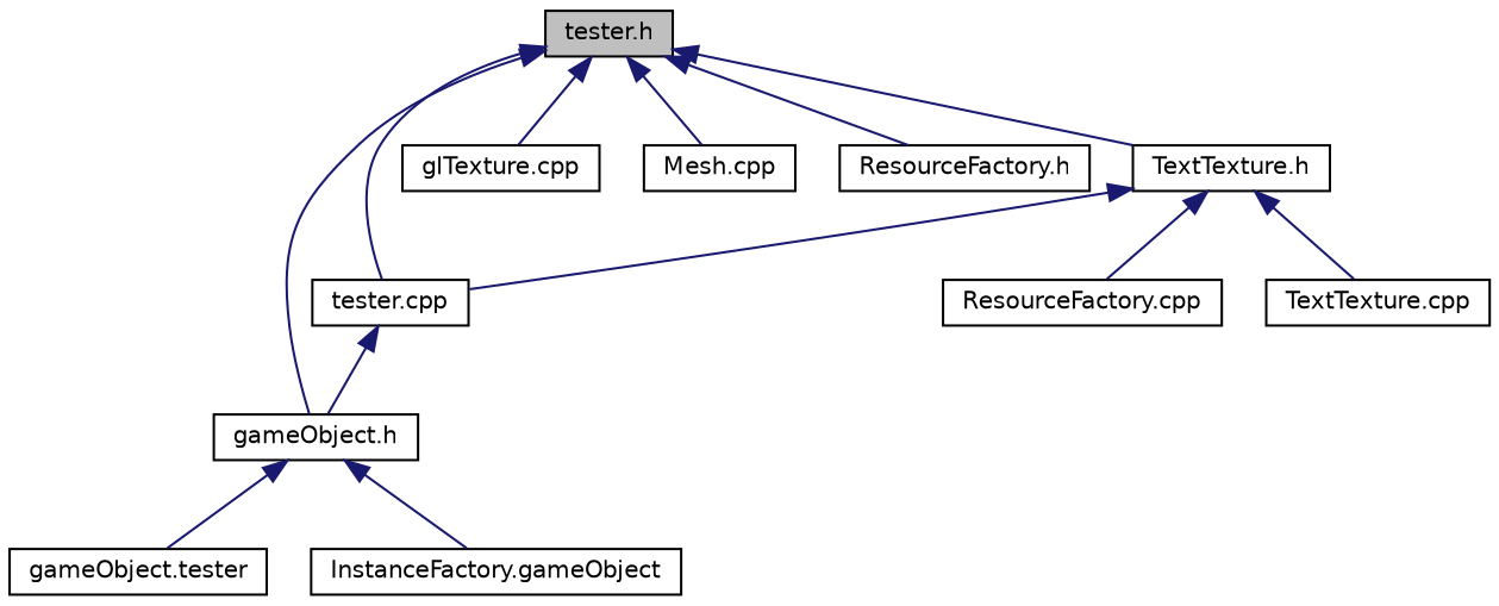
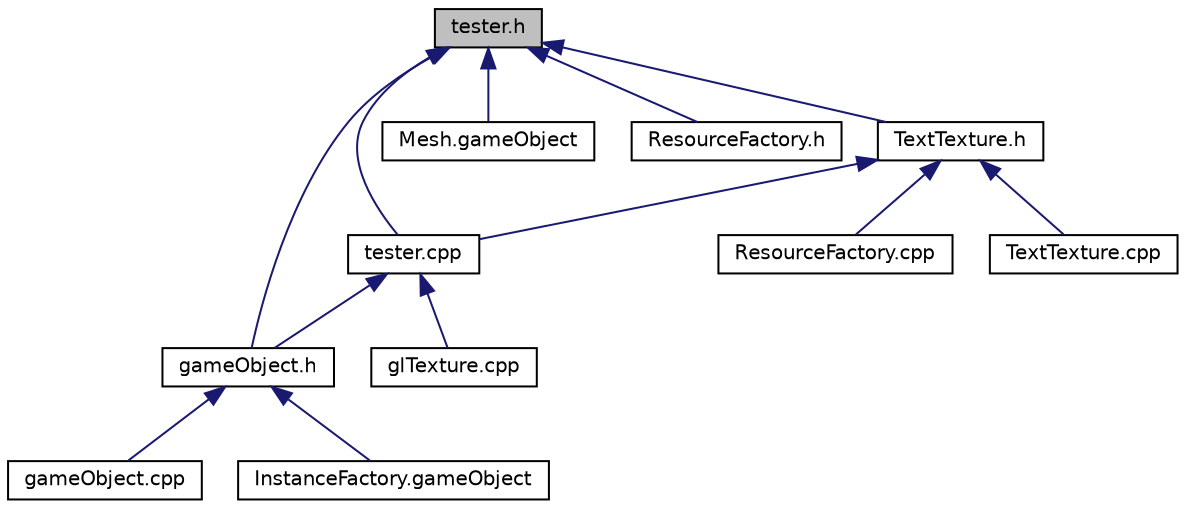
  digraph {
    node [color=black fillcolor=white fontname=Helvetica fontsize=10 shape=record style=filled]
    edge [color=midnightblue dir=back fontname=Helvetica fontsize=10 labelfontname=Helvetica labelfontsize=10 style=solid]
    n1 [fillcolor=grey75 fontcolor=black height=0.2 label="tester.h" width=0.4]
    n2 [height=0.2 label="gameObject.h" width=0.4]
    n3 [height=0.2 label="tester.cpp" width=0.4]
    n4 [height=0.2 label="glTexture.cpp" width=0.4]
-   n5 [height=0.2 label="Mesh.cpp" width=0.4]
+   n5 [height=0.2 label="Mesh.gameObject" width=0.4]
    n6 [height=0.2 label="ResourceFactory.h" width=0.4]
    n7 [height=0.2 label="TextTexture.h" width=0.4]
-   n8 [height=0.2 label="gameObject.tester" width=0.4]
+   n8 [height=0.2 label="gameObject.cpp" width=0.4]
    n9 [height=0.2 label="InstanceFactory.gameObject" width=0.4]
    n10 [height=0.2 label="ResourceFactory.cpp" width=0.4]
    n11 [height=0.2 label="TextTexture.cpp" width=0.4]
    n1 -> n2
    n1 -> n3
-   n1 -> n4
+   n3 -> n4
    n1 -> n5
    n1 -> n6
    n1 -> n7
    n2 -> n8
    n2 -> n9
    n3 -> n2
    n7 -> n3
    n7 -> n10
    n7 -> n11
  }
